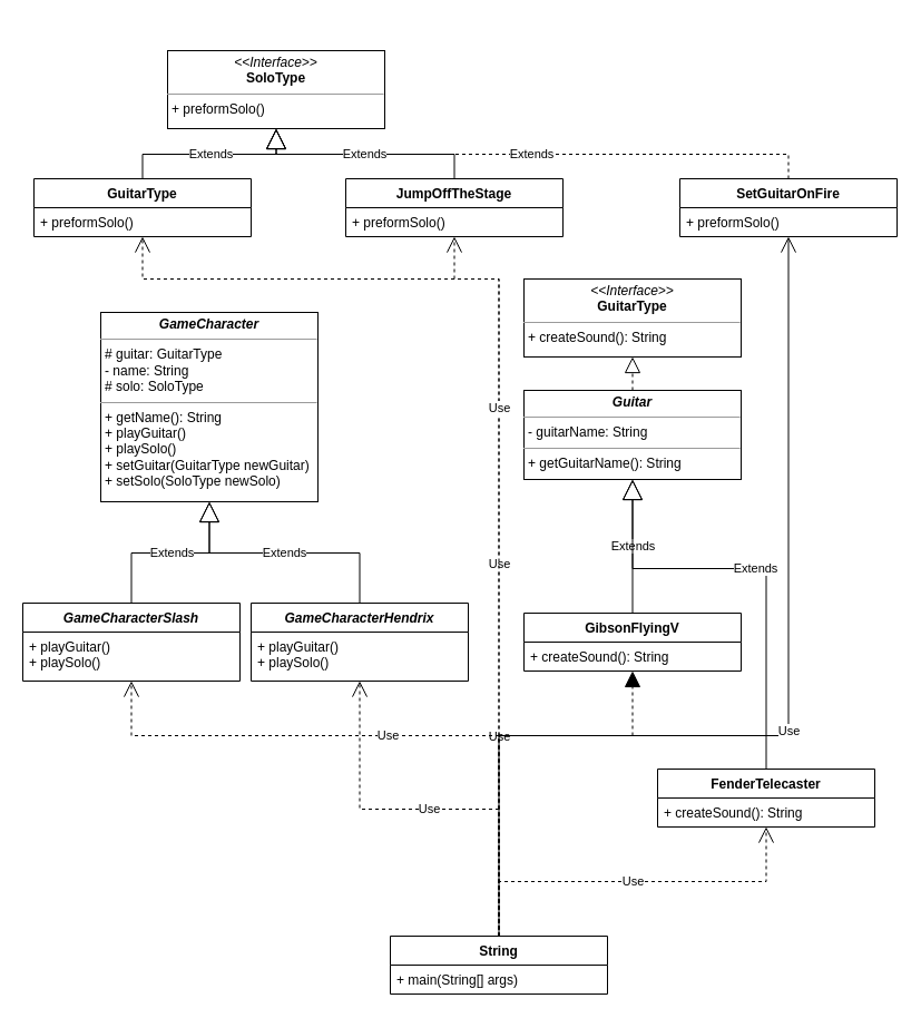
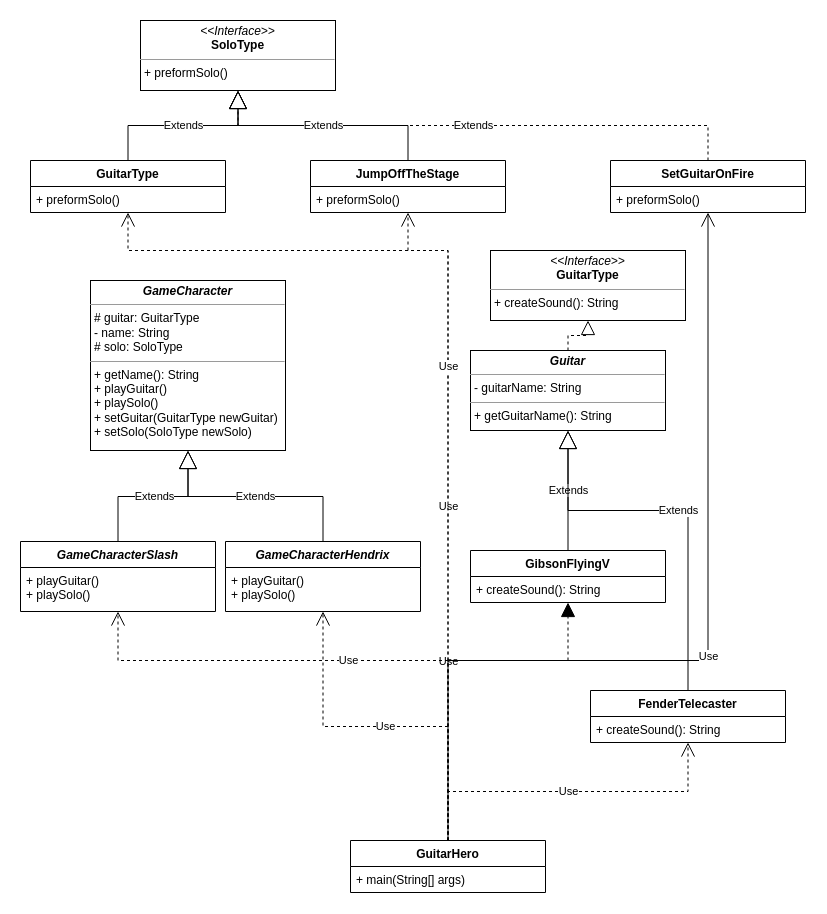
  <mxCell id="0" />
  <mxCell id="1" parent="0" />
  <mxCell id="2" value="FenderTelecaster" style="swimlane;fontStyle=1;childLayout=stackLayout;horizontal=1;startSize=26;fillColor=none;horizontalStack=0;resizeParent=1;resizeParentMax=0;resizeLast=0;collapsible=1;marginBottom=0;" parent="1" vertex="1"><mxGeometry x="590" y="690" width="195" height="52" as="geometry" /></mxCell>
  <mxCell id="3" value="+ createSound(): String " style="text;strokeColor=none;fillColor=none;align=left;verticalAlign=top;spacingLeft=4;spacingRight=4;overflow=hidden;rotatable=0;points=[[0,0.5],[1,0.5]];portConstraint=eastwest;" parent="2" vertex="1"><mxGeometry y="26" width="195" height="26" as="geometry" /></mxCell>
- <mxCell id="4" value="&lt;p style=&quot;margin: 0px ; margin-top: 4px ; text-align: center&quot;&gt;&lt;i&gt;&amp;lt;&amp;lt;Interface&amp;gt;&amp;gt;&lt;/i&gt;&lt;br&gt;&lt;b&gt;GuitarType&lt;/b&gt;&lt;/p&gt;&lt;hr size=&quot;1&quot;&gt;&lt;p style=&quot;margin: 0px ; margin-left: 4px&quot;&gt;+ createSound(): String&lt;br&gt;&lt;/p&gt;" style="verticalAlign=top;align=left;overflow=fill;fontSize=12;fontFamily=Helvetica;html=1;" parent="1" vertex="1"><mxGeometry x="470" y="250" width="195" height="70" as="geometry" /></mxCell>
+ <mxCell id="4" value="&lt;p style=&quot;margin: 0px ; margin-top: 4px ; text-align: center&quot;&gt;&lt;i&gt;&amp;lt;&amp;lt;Interface&amp;gt;&amp;gt;&lt;/i&gt;&lt;br&gt;&lt;b&gt;GuitarType&lt;/b&gt;&lt;/p&gt;&lt;hr size=&quot;1&quot;&gt;&lt;p style=&quot;margin: 0px ; margin-left: 4px&quot;&gt;+ createSound(): String&lt;br&gt;&lt;/p&gt;" style="verticalAlign=top;align=left;overflow=fill;fontSize=12;fontFamily=Helvetica;html=1;" parent="1" vertex="1"><mxGeometry x="490" y="250" width="195" height="70" as="geometry" /></mxCell>
  <mxCell id="5" value="&lt;p style=&quot;margin: 0px ; margin-top: 4px ; text-align: center&quot;&gt;&lt;i&gt;&lt;b&gt;Guitar&lt;/b&gt;&lt;/i&gt;&lt;/p&gt;&lt;hr size=&quot;1&quot;&gt;&lt;p style=&quot;margin: 0px ; margin-left: 4px&quot;&gt;- guitarName: String&lt;br&gt;&lt;/p&gt;&lt;hr size=&quot;1&quot;&gt;&lt;p style=&quot;margin: 0px ; margin-left: 4px&quot;&gt;+ getGuitarName(): String&lt;br&gt;&lt;/p&gt;" style="verticalAlign=top;align=left;overflow=fill;fontSize=12;fontFamily=Helvetica;html=1;" parent="1" vertex="1"><mxGeometry x="470" y="350" width="195" height="80" as="geometry" /></mxCell>
  <mxCell id="6" value="&lt;p style=&quot;margin: 0px ; margin-top: 4px ; text-align: center&quot;&gt;&lt;i&gt;&lt;b&gt;GameCharacter&lt;/b&gt;&lt;/i&gt;&lt;/p&gt;&lt;hr size=&quot;1&quot;&gt;&lt;p style=&quot;margin: 0px ; margin-left: 4px&quot;&gt;# guitar: GuitarType&lt;/p&gt;&lt;p style=&quot;margin: 0px ; margin-left: 4px&quot;&gt;- name: String&lt;/p&gt;&lt;p style=&quot;margin: 0px ; margin-left: 4px&quot;&gt;# solo: SoloType&lt;br&gt;&lt;/p&gt;&lt;hr size=&quot;1&quot;&gt;&lt;p style=&quot;margin: 0px ; margin-left: 4px&quot;&gt;+ getName(): String&lt;/p&gt;&lt;p style=&quot;margin: 0px ; margin-left: 4px&quot;&gt;+ playGuitar()&lt;/p&gt;&lt;p style=&quot;margin: 0px ; margin-left: 4px&quot;&gt;+ playSolo()&lt;/p&gt;&lt;p style=&quot;margin: 0px ; margin-left: 4px&quot;&gt;+ setGuitar(GuitarType newGuitar)&lt;/p&gt;&lt;p style=&quot;margin: 0px ; margin-left: 4px&quot;&gt;+ setSolo(SoloType newSolo)&lt;br&gt;&lt;/p&gt;" style="verticalAlign=top;align=left;overflow=fill;fontSize=12;fontFamily=Helvetica;html=1;" parent="1" vertex="1"><mxGeometry x="90" y="280" width="195" height="170" as="geometry" /></mxCell>
  <mxCell id="7" value="GameCharacterHendrix" style="swimlane;fontStyle=3;childLayout=stackLayout;horizontal=1;startSize=26;fillColor=none;horizontalStack=0;resizeParent=1;resizeParentMax=0;resizeLast=0;collapsible=1;marginBottom=0;" parent="1" vertex="1"><mxGeometry x="225" y="541" width="195" height="70" as="geometry" /></mxCell>
  <mxCell id="8" value="+ playGuitar()&#10;+ playSolo()&#10;" style="text;strokeColor=none;fillColor=none;align=left;verticalAlign=top;spacingLeft=4;spacingRight=4;overflow=hidden;rotatable=0;points=[[0,0.5],[1,0.5]];portConstraint=eastwest;" parent="7" vertex="1"><mxGeometry y="26" width="195" height="44" as="geometry" /></mxCell>
  <mxCell id="9" value="GameCharacterSlash" style="swimlane;fontStyle=3;childLayout=stackLayout;horizontal=1;startSize=26;fillColor=none;horizontalStack=0;resizeParent=1;resizeParentMax=0;resizeLast=0;collapsible=1;marginBottom=0;" parent="1" vertex="1"><mxGeometry x="20" y="541" width="195" height="70" as="geometry" /></mxCell>
  <mxCell id="10" value="+ playGuitar()&#10;+ playSolo()&#10;" style="text;strokeColor=none;fillColor=none;align=left;verticalAlign=top;spacingLeft=4;spacingRight=4;overflow=hidden;rotatable=0;points=[[0,0.5],[1,0.5]];portConstraint=eastwest;" parent="9" vertex="1"><mxGeometry y="26" width="195" height="44" as="geometry" /></mxCell>
  <mxCell id="11" value="GibsonFlyingV" style="swimlane;fontStyle=1;childLayout=stackLayout;horizontal=1;startSize=26;fillColor=none;horizontalStack=0;resizeParent=1;resizeParentMax=0;resizeLast=0;collapsible=1;marginBottom=0;" parent="1" vertex="1"><mxGeometry x="470" y="550" width="195" height="52" as="geometry" /></mxCell>
  <mxCell id="12" value="+ createSound(): String " style="text;strokeColor=none;fillColor=none;align=left;verticalAlign=top;spacingLeft=4;spacingRight=4;overflow=hidden;rotatable=0;points=[[0,0.5],[1,0.5]];portConstraint=eastwest;" parent="11" vertex="1"><mxGeometry y="26" width="195" height="26" as="geometry" /></mxCell>
- <mxCell id="13" value="String" style="swimlane;fontStyle=1;childLayout=stackLayout;horizontal=1;startSize=26;fillColor=none;horizontalStack=0;resizeParent=1;resizeParentMax=0;resizeLast=0;collapsible=1;marginBottom=0;" parent="1" vertex="1"><mxGeometry x="350" y="840" width="195" height="52" as="geometry" /></mxCell>
+ <mxCell id="13" value="GuitarHero" style="swimlane;fontStyle=1;childLayout=stackLayout;horizontal=1;startSize=26;fillColor=none;horizontalStack=0;resizeParent=1;resizeParentMax=0;resizeLast=0;collapsible=1;marginBottom=0;" parent="1" vertex="1"><mxGeometry x="350" y="840" width="195" height="52" as="geometry" /></mxCell>
  <mxCell id="14" value="+ main(String[] args)" style="text;strokeColor=none;fillColor=none;align=left;verticalAlign=top;spacingLeft=4;spacingRight=4;overflow=hidden;rotatable=0;points=[[0,0.5],[1,0.5]];portConstraint=eastwest;" parent="13" vertex="1"><mxGeometry y="26" width="195" height="26" as="geometry" /></mxCell>
  <mxCell id="15" value="JumpOffTheStage" style="swimlane;fontStyle=1;childLayout=stackLayout;horizontal=1;startSize=26;fillColor=none;horizontalStack=0;resizeParent=1;resizeParentMax=0;resizeLast=0;collapsible=1;marginBottom=0;" parent="1" vertex="1"><mxGeometry x="310" y="160" width="195" height="52" as="geometry" /></mxCell>
  <mxCell id="16" value="+ preformSolo()" style="text;strokeColor=none;fillColor=none;align=left;verticalAlign=top;spacingLeft=4;spacingRight=4;overflow=hidden;rotatable=0;points=[[0,0.5],[1,0.5]];portConstraint=eastwest;" parent="15" vertex="1"><mxGeometry y="26" width="195" height="26" as="geometry" /></mxCell>
- <mxCell id="17" value="&lt;p style=&quot;margin: 0px ; margin-top: 4px ; text-align: center&quot;&gt;&lt;i&gt;&amp;lt;&amp;lt;Interface&amp;gt;&amp;gt;&lt;/i&gt;&lt;br&gt;&lt;b&gt;SoloType&lt;/b&gt;&lt;/p&gt;&lt;hr size=&quot;1&quot;&gt;&lt;p style=&quot;margin: 0px ; margin-left: 4px&quot;&gt;+ preformSolo()&lt;br&gt;&lt;/p&gt;" style="verticalAlign=top;align=left;overflow=fill;fontSize=12;fontFamily=Helvetica;html=1;" parent="1" vertex="1"><mxGeometry x="150" y="45" width="195" height="70" as="geometry" /></mxCell>
+ <mxCell id="17" value="&lt;p style=&quot;margin: 0px ; margin-top: 4px ; text-align: center&quot;&gt;&lt;i&gt;&amp;lt;&amp;lt;Interface&amp;gt;&amp;gt;&lt;/i&gt;&lt;br&gt;&lt;b&gt;SoloType&lt;/b&gt;&lt;/p&gt;&lt;hr size=&quot;1&quot;&gt;&lt;p style=&quot;margin: 0px ; margin-left: 4px&quot;&gt;+ preformSolo()&lt;br&gt;&lt;/p&gt;" style="verticalAlign=top;align=left;overflow=fill;fontSize=12;fontFamily=Helvetica;html=1;" parent="1" vertex="1"><mxGeometry x="140" y="20" width="195" height="70" as="geometry" /></mxCell>
  <mxCell id="18" value="GuitarType" style="swimlane;fontStyle=1;childLayout=stackLayout;horizontal=1;startSize=26;fillColor=none;horizontalStack=0;resizeParent=1;resizeParentMax=0;resizeLast=0;collapsible=1;marginBottom=0;" parent="1" vertex="1"><mxGeometry x="30" y="160" width="195" height="52" as="geometry" /></mxCell>
  <mxCell id="19" value="+ preformSolo()" style="text;strokeColor=none;fillColor=none;align=left;verticalAlign=top;spacingLeft=4;spacingRight=4;overflow=hidden;rotatable=0;points=[[0,0.5],[1,0.5]];portConstraint=eastwest;" parent="18" vertex="1"><mxGeometry y="26" width="195" height="26" as="geometry" /></mxCell>
  <mxCell id="20" value="Extends" style="endArrow=block;endSize=16;endFill=0;html=1;rounded=0;exitX=0.5;exitY=0;exitDx=0;exitDy=0;entryX=0.5;entryY=1;entryDx=0;entryDy=0;edgeStyle=elbowEdgeStyle;elbow=vertical;" parent="1" source="11" target="5" edge="1"><mxGeometry width="160" relative="1" as="geometry"><mxPoint x="330" y="540" as="sourcePoint" /><mxPoint x="490" y="540" as="targetPoint" /></mxGeometry></mxCell>
  <mxCell id="21" value="Extends" style="endArrow=block;endSize=16;endFill=0;html=1;rounded=0;elbow=vertical;exitX=0.5;exitY=0;exitDx=0;exitDy=0;edgeStyle=elbowEdgeStyle;entryX=0.5;entryY=1;entryDx=0;entryDy=0;" parent="1" source="2" target="5" edge="1"><mxGeometry width="160" relative="1" as="geometry"><mxPoint x="330" y="540" as="sourcePoint" /><mxPoint x="340" y="550" as="targetPoint" /><Array as="points"><mxPoint x="620" y="510" /></Array></mxGeometry></mxCell>
  <mxCell id="22" value="Extends" style="endArrow=block;endSize=16;endFill=0;html=1;rounded=0;elbow=vertical;exitX=0.5;exitY=0;exitDx=0;exitDy=0;entryX=0.5;entryY=1;entryDx=0;entryDy=0;edgeStyle=elbowEdgeStyle;" parent="1" source="9" target="6" edge="1"><mxGeometry width="160" relative="1" as="geometry"><mxPoint x="300" y="810" as="sourcePoint" /><mxPoint x="460" y="810" as="targetPoint" /></mxGeometry></mxCell>
  <mxCell id="23" value="Extends" style="endArrow=block;endSize=16;endFill=0;html=1;rounded=0;elbow=vertical;exitX=0.5;exitY=0;exitDx=0;exitDy=0;entryX=0.5;entryY=1;entryDx=0;entryDy=0;edgeStyle=elbowEdgeStyle;" parent="1" source="7" target="6" edge="1"><mxGeometry width="160" relative="1" as="geometry"><mxPoint x="300" y="810" as="sourcePoint" /><mxPoint x="460" y="810" as="targetPoint" /></mxGeometry></mxCell>
  <mxCell id="24" value="" style="endArrow=block;dashed=1;endFill=0;endSize=12;html=1;rounded=0;elbow=vertical;exitX=0.5;exitY=0;exitDx=0;exitDy=0;entryX=0.5;entryY=1;entryDx=0;entryDy=0;edgeStyle=elbowEdgeStyle;" parent="1" source="5" target="4" edge="1"><mxGeometry width="160" relative="1" as="geometry"><mxPoint x="300" y="600" as="sourcePoint" /><mxPoint x="460" y="600" as="targetPoint" /></mxGeometry></mxCell>
  <mxCell id="25" value="Extends" style="endArrow=block;endSize=16;endFill=0;html=1;rounded=0;elbow=vertical;exitX=0.5;exitY=0;exitDx=0;exitDy=0;entryX=0.5;entryY=1;entryDx=0;entryDy=0;edgeStyle=elbowEdgeStyle;dashed=1;" parent="1" source="28" target="17" edge="1"><mxGeometry width="160" relative="1" as="geometry"><mxPoint x="300" y="420" as="sourcePoint" /><mxPoint x="460" y="420" as="targetPoint" /></mxGeometry></mxCell>
  <mxCell id="26" value="Extends" style="endArrow=block;endSize=16;endFill=0;html=1;rounded=0;elbow=vertical;exitX=0.5;exitY=0;exitDx=0;exitDy=0;entryX=0.5;entryY=1;entryDx=0;entryDy=0;edgeStyle=elbowEdgeStyle;" parent="1" source="15" target="17" edge="1"><mxGeometry width="160" relative="1" as="geometry"><mxPoint x="300" y="420" as="sourcePoint" /><mxPoint x="460" y="420" as="targetPoint" /></mxGeometry></mxCell>
  <mxCell id="27" value="Extends" style="endArrow=block;endSize=16;endFill=0;html=1;rounded=0;elbow=vertical;exitX=0.5;exitY=0;exitDx=0;exitDy=0;entryX=0.5;entryY=1;entryDx=0;entryDy=0;edgeStyle=elbowEdgeStyle;" parent="1" source="18" target="17" edge="1"><mxGeometry width="160" relative="1" as="geometry"><mxPoint x="300" y="420" as="sourcePoint" /><mxPoint x="460" y="420" as="targetPoint" /></mxGeometry></mxCell>
  <mxCell id="28" value="SetGuitarOnFire" style="swimlane;fontStyle=1;childLayout=stackLayout;horizontal=1;startSize=26;fillColor=none;horizontalStack=0;resizeParent=1;resizeParentMax=0;resizeLast=0;collapsible=1;marginBottom=0;" parent="1" vertex="1"><mxGeometry x="610" y="160" width="195" height="52" as="geometry" /></mxCell>
  <mxCell id="29" value="+ preformSolo()" style="text;strokeColor=none;fillColor=none;align=left;verticalAlign=top;spacingLeft=4;spacingRight=4;overflow=hidden;rotatable=0;points=[[0,0.5],[1,0.5]];portConstraint=eastwest;" parent="28" vertex="1"><mxGeometry y="26" width="195" height="26" as="geometry" /></mxCell>
  <mxCell id="30" value="Use" style="endArrow=block;endSize=12;dashed=1;html=1;rounded=0;elbow=vertical;exitX=0.5;exitY=0;exitDx=0;exitDy=0;entryX=0.5;entryY=1;entryDx=0;entryDy=0;edgeStyle=elbowEdgeStyle;" parent="1" source="13" target="11" edge="1"><mxGeometry width="160" relative="1" as="geometry"><mxPoint x="590" y="650" as="sourcePoint" /><mxPoint x="650" y="580" as="targetPoint" /><Array as="points"><mxPoint x="520" y="660" /></Array></mxGeometry></mxCell>
  <mxCell id="31" value="Use" style="endArrow=open;endSize=12;dashed=1;html=1;rounded=0;elbow=vertical;exitX=0.5;exitY=0;exitDx=0;exitDy=0;entryX=0.5;entryY=1;entryDx=0;entryDy=0;edgeStyle=elbowEdgeStyle;" parent="1" source="13" target="9" edge="1"><mxGeometry width="160" relative="1" as="geometry"><mxPoint x="300" y="420" as="sourcePoint" /><mxPoint x="460" y="420" as="targetPoint" /><Array as="points"><mxPoint x="300" y="660" /></Array></mxGeometry></mxCell>
  <mxCell id="32" value="Use" style="endArrow=open;endSize=12;dashed=0;html=1;rounded=0;elbow=vertical;exitX=0.5;exitY=0;exitDx=0;exitDy=0;entryX=0.5;entryY=1;entryDx=0;entryDy=0;edgeStyle=elbowEdgeStyle;" parent="1" source="13" target="28" edge="1"><mxGeometry width="160" relative="1" as="geometry"><mxPoint x="300" y="420" as="sourcePoint" /><mxPoint x="460" y="420" as="targetPoint" /><Array as="points"><mxPoint x="590" y="660" /></Array></mxGeometry></mxCell>
  <mxCell id="33" value="Use" style="endArrow=open;endSize=12;dashed=1;html=1;rounded=0;exitX=0.5;exitY=0;exitDx=0;exitDy=0;entryX=0.5;entryY=1;entryDx=0;entryDy=0;edgeStyle=elbowEdgeStyle;elbow=vertical;" parent="1" source="13" target="2" edge="1"><mxGeometry width="160" relative="1" as="geometry"><mxPoint x="300" y="570" as="sourcePoint" /><mxPoint x="460" y="570" as="targetPoint" /></mxGeometry></mxCell>
  <mxCell id="34" value="Use" style="endArrow=open;endSize=12;dashed=1;html=1;rounded=0;elbow=vertical;exitX=0.5;exitY=0;exitDx=0;exitDy=0;entryX=0.5;entryY=1;entryDx=0;entryDy=0;edgeStyle=elbowEdgeStyle;" parent="1" source="13" target="15" edge="1"><mxGeometry width="160" relative="1" as="geometry"><mxPoint x="300" y="570" as="sourcePoint" /><mxPoint x="460" y="570" as="targetPoint" /><Array as="points"><mxPoint x="440" y="250" /></Array></mxGeometry></mxCell>
  <mxCell id="35" value="Use" style="endArrow=open;endSize=12;dashed=1;html=1;rounded=0;elbow=vertical;exitX=0.5;exitY=0;exitDx=0;exitDy=0;entryX=0.5;entryY=1;entryDx=0;entryDy=0;edgeStyle=elbowEdgeStyle;" parent="1" source="13" target="18" edge="1"><mxGeometry width="160" relative="1" as="geometry"><mxPoint x="300" y="570" as="sourcePoint" /><mxPoint x="460" y="570" as="targetPoint" /><Array as="points"><mxPoint x="290" y="250" /></Array></mxGeometry></mxCell>
  <mxCell id="36" value="Use" style="endArrow=open;endSize=12;dashed=1;html=1;rounded=0;exitX=0.5;exitY=0;exitDx=0;exitDy=0;entryX=0.5;entryY=1;entryDx=0;entryDy=0;edgeStyle=elbowEdgeStyle;elbow=vertical;" edge="1" parent="1" source="13" target="7"><mxGeometry width="160" relative="1" as="geometry"><mxPoint x="350" y="510" as="sourcePoint" /><mxPoint x="510" y="510" as="targetPoint" /></mxGeometry></mxCell>
